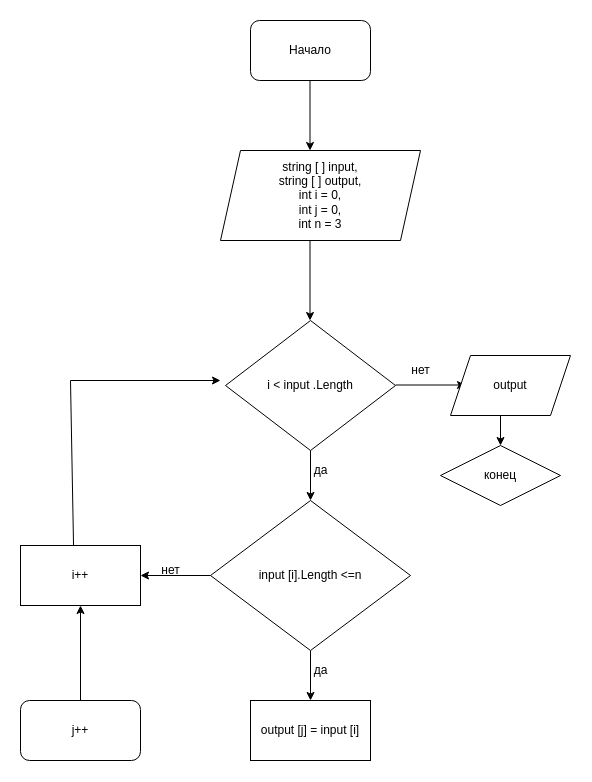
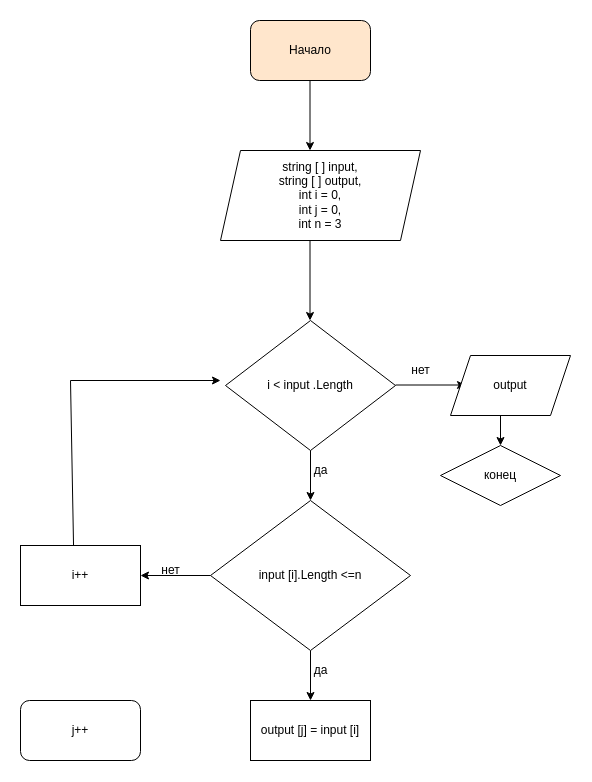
  <mxCell id="0" />
  <mxCell id="1" parent="0" />
- <mxCell id="2" value="Начало" style="rounded=1;whiteSpace=wrap;html=1;" vertex="1" parent="1"><mxGeometry x="250" y="20" width="120" height="60" as="geometry" /></mxCell>
+ <mxCell id="2" value="Начало" style="rounded=1;whiteSpace=wrap;html=1;fillColor=#ffe6cc;" vertex="1" parent="1"><mxGeometry x="250" y="20" width="120" height="60" as="geometry" /></mxCell>
  <mxCell id="3" value="" style="endArrow=classic;html=1;rounded=0;" edge="1" parent="1"><mxGeometry width="50" height="50" relative="1" as="geometry"><mxPoint x="309.5" y="80" as="sourcePoint" /><mxPoint x="309.5" y="150" as="targetPoint" /></mxGeometry></mxCell>
  <mxCell id="4" value="string [ ] input,&lt;br&gt;string [ ] output,&lt;br&gt;int i = 0,&lt;br&gt;int j = 0,&lt;br&gt;int n = 3&lt;br&gt;" style="shape=parallelogram;perimeter=parallelogramPerimeter;whiteSpace=wrap;html=1;fixedSize=1;" vertex="1" parent="1"><mxGeometry x="220" y="150" width="200" height="90" as="geometry" /></mxCell>
  <mxCell id="5" value="" style="endArrow=classic;html=1;rounded=0;" edge="1" parent="1"><mxGeometry width="50" height="50" relative="1" as="geometry"><mxPoint x="309.5" y="240" as="sourcePoint" /><mxPoint x="309.5" y="320" as="targetPoint" /></mxGeometry></mxCell>
  <mxCell id="6" value="i &amp;lt; input .Length" style="rhombus;whiteSpace=wrap;html=1;" vertex="1" parent="1"><mxGeometry x="225" y="320" width="170" height="130" as="geometry" /></mxCell>
  <mxCell id="7" value="" style="endArrow=classic;html=1;rounded=0;" edge="1" parent="1"><mxGeometry width="50" height="50" relative="1" as="geometry"><mxPoint x="395" y="384.5" as="sourcePoint" /><mxPoint x="465" y="384.5" as="targetPoint" /></mxGeometry></mxCell>
  <mxCell id="8" value="нет" style="text;html=1;align=center;verticalAlign=middle;resizable=0;points=[];autosize=1;strokeColor=none;fillColor=none;" vertex="1" parent="1"><mxGeometry x="400" y="355" width="40" height="30" as="geometry" /></mxCell>
  <mxCell id="9" value="output" style="shape=parallelogram;perimeter=parallelogramPerimeter;whiteSpace=wrap;html=1;fixedSize=1;" vertex="1" parent="1"><mxGeometry x="450" y="355" width="120" height="60" as="geometry" /></mxCell>
  <mxCell id="10" value="" style="endArrow=classic;html=1;rounded=0;" edge="1" parent="1" target="11"><mxGeometry width="50" height="50" relative="1" as="geometry"><mxPoint x="500" y="415" as="sourcePoint" /><mxPoint x="500" y="475" as="targetPoint" /></mxGeometry></mxCell>
  <mxCell id="11" value="конец" style="rhombus;whiteSpace=wrap;html=1;" vertex="1" parent="1"><mxGeometry x="440" y="445" width="120" height="60" as="geometry" /></mxCell>
  <mxCell id="12" value="" style="endArrow=classic;html=1;rounded=0;exitX=0.5;exitY=1;exitDx=0;exitDy=0;" edge="1" parent="1" source="6"><mxGeometry width="50" height="50" relative="1" as="geometry"><mxPoint x="300" y="520" as="sourcePoint" /><mxPoint x="310" y="500" as="targetPoint" /></mxGeometry></mxCell>
  <mxCell id="13" value="да" style="text;html=1;align=center;verticalAlign=middle;resizable=0;points=[];autosize=1;strokeColor=none;fillColor=none;" vertex="1" parent="1"><mxGeometry x="300" y="455" width="40" height="30" as="geometry" /></mxCell>
  <mxCell id="14" value="" style="endArrow=classic;html=1;rounded=0;exitX=0.5;exitY=1;exitDx=0;exitDy=0;" edge="1" parent="1" source="18"><mxGeometry width="50" height="50" relative="1" as="geometry"><mxPoint x="330" y="700" as="sourcePoint" /><mxPoint x="310" y="700" as="targetPoint" /></mxGeometry></mxCell>
  <mxCell id="15" value="да" style="text;html=1;align=center;verticalAlign=middle;resizable=0;points=[];autosize=1;strokeColor=none;fillColor=none;" vertex="1" parent="1"><mxGeometry x="300" y="655" width="40" height="30" as="geometry" /></mxCell>
  <mxCell id="16" value="output [j] = input [i]" style="rounded=0;whiteSpace=wrap;html=1;" vertex="1" parent="1"><mxGeometry x="250" y="700" width="120" height="60" as="geometry" /></mxCell>
  <mxCell id="17" value="" style="endArrow=none;html=1;rounded=0;" edge="1" parent="1" target="18"><mxGeometry width="50" height="50" relative="1" as="geometry"><mxPoint x="330" y="580" as="sourcePoint" /><mxPoint x="380" y="530" as="targetPoint" /></mxGeometry></mxCell>
  <mxCell id="18" value="input [i].Length &amp;lt;=n" style="rhombus;whiteSpace=wrap;html=1;" vertex="1" parent="1"><mxGeometry x="210" y="500" width="200" height="150" as="geometry" /></mxCell>
  <mxCell id="19" value="j++" style="whiteSpace=wrap;html=1;rounded=1;" vertex="1" parent="1"><mxGeometry x="20" y="700" width="120" height="60" as="geometry" /></mxCell>
- <mxCell id="20" value="" style="endArrow=classic;html=1;rounded=0;exitX=0.5;exitY=0;exitDx=0;exitDy=0;" edge="1" parent="1" source="19" target="21"><mxGeometry width="50" height="50" relative="1" as="geometry"><mxPoint x="330" y="580" as="sourcePoint" /><mxPoint x="80" y="610" as="targetPoint" /></mxGeometry></mxCell>
  <mxCell id="21" value="i++" style="rounded=0;whiteSpace=wrap;html=1;" vertex="1" parent="1"><mxGeometry x="20" y="545" width="120" height="60" as="geometry" /></mxCell>
  <mxCell id="22" value="" style="endArrow=classic;html=1;rounded=0;exitX=0;exitY=0.5;exitDx=0;exitDy=0;" edge="1" parent="1" source="18"><mxGeometry width="50" height="50" relative="1" as="geometry"><mxPoint x="330" y="580" as="sourcePoint" /><mxPoint x="140" y="575" as="targetPoint" /></mxGeometry></mxCell>
  <mxCell id="23" value="нет" style="text;html=1;align=center;verticalAlign=middle;resizable=0;points=[];autosize=1;strokeColor=none;fillColor=none;" vertex="1" parent="1"><mxGeometry x="150" y="555" width="40" height="30" as="geometry" /></mxCell>
  <mxCell id="24" value="" style="endArrow=none;html=1;rounded=0;exitX=0.442;exitY=0;exitDx=0;exitDy=0;exitPerimeter=0;" edge="1" parent="1" source="21"><mxGeometry width="50" height="50" relative="1" as="geometry"><mxPoint x="330" y="580" as="sourcePoint" /><mxPoint x="70" y="380" as="targetPoint" /></mxGeometry></mxCell>
  <mxCell id="25" value="" style="endArrow=classic;html=1;rounded=0;" edge="1" parent="1"><mxGeometry width="50" height="50" relative="1" as="geometry"><mxPoint x="70" y="380" as="sourcePoint" /><mxPoint x="220" y="380" as="targetPoint" /></mxGeometry></mxCell>
